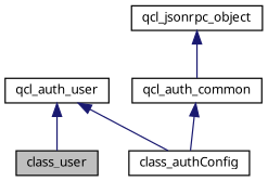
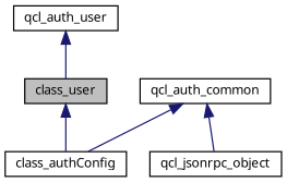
  digraph {
    node [color=black fillcolor=white fontname="FreeSans.ttf" fontsize=10 shape=record style=filled]
    edge [color=midnightblue dir=back fontname="FreeSans.ttf" fontsize=10 labelfontname="FreeSans.ttf" labelfontsize=10 style=solid]
    n1 [fillcolor=grey75 fontcolor=black height=0.2 label=class_user width=0.4]
    n2 [height=0.2 label=class_authConfig width=0.4]
    n3 [height=0.2 label=qcl_auth_user width=0.4]
    n4 [height=0.2 label=qcl_auth_common width=0.4]
    n5 [height=0.2 label=qcl_jsonrpc_object width=0.4]
-   n3 -> n2
+   n1 -> n2
    n3 -> n1
    n4 -> n2
-   n5 -> n4
+   n4 -> n5
  }
